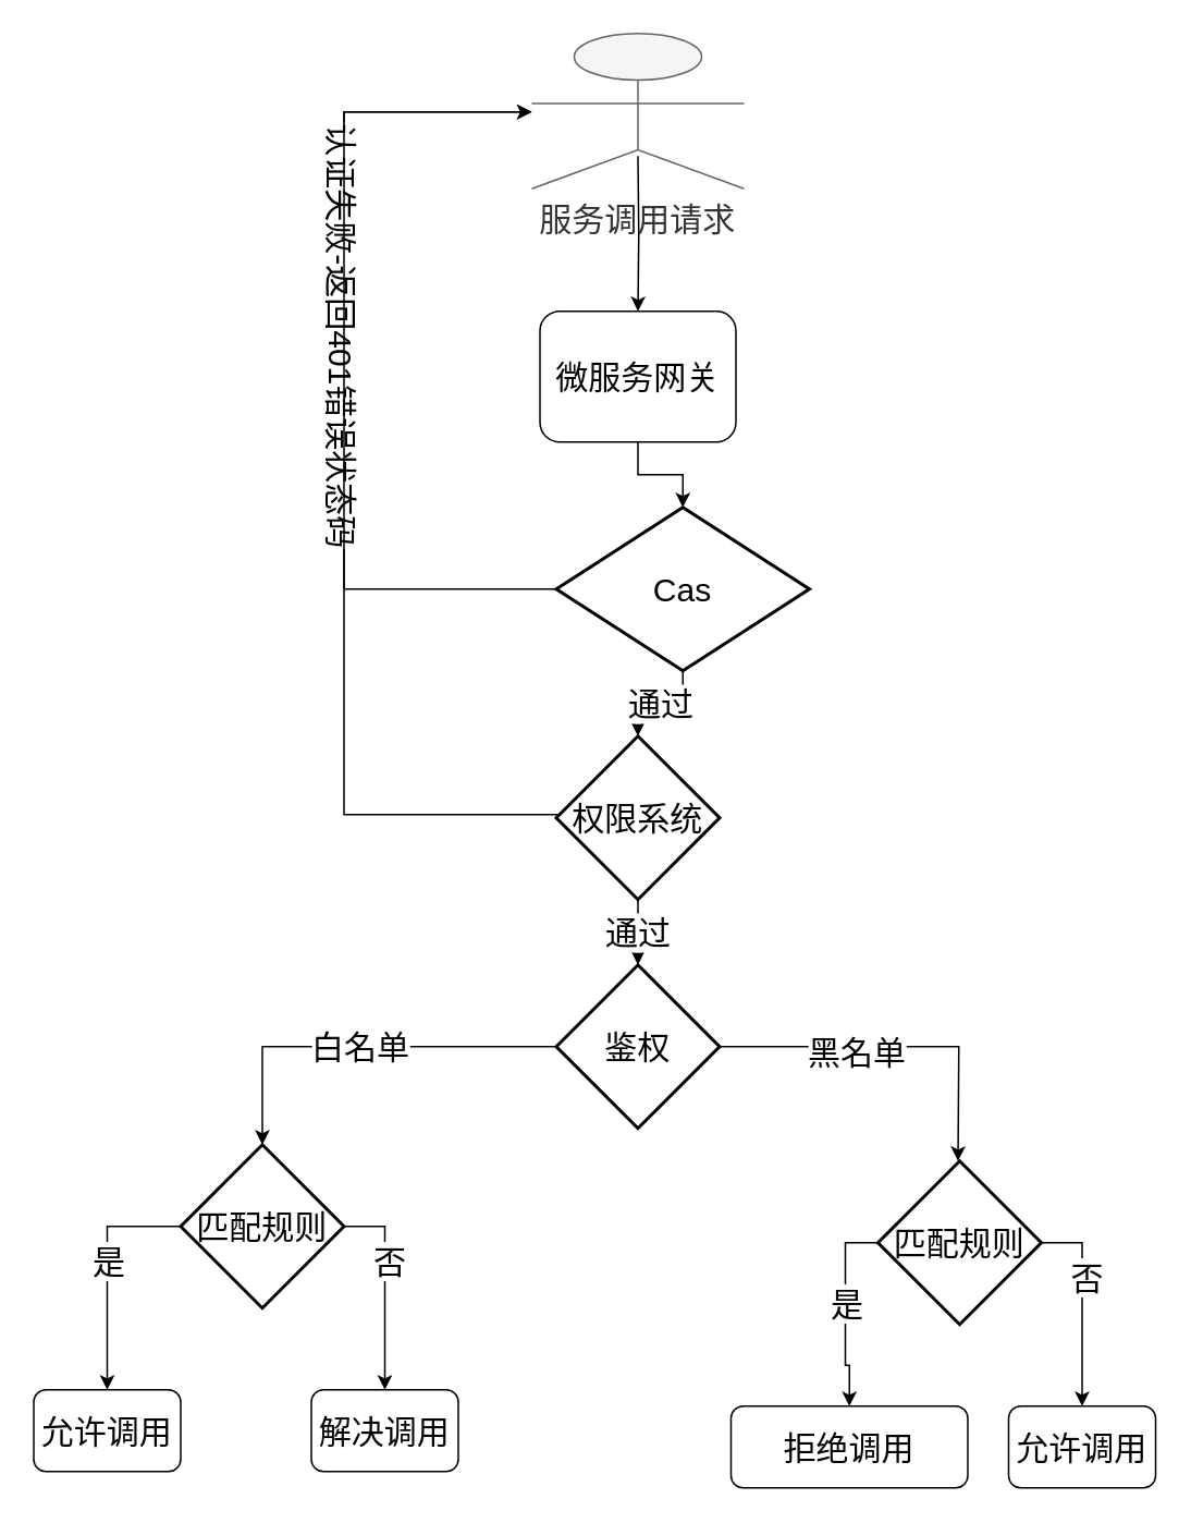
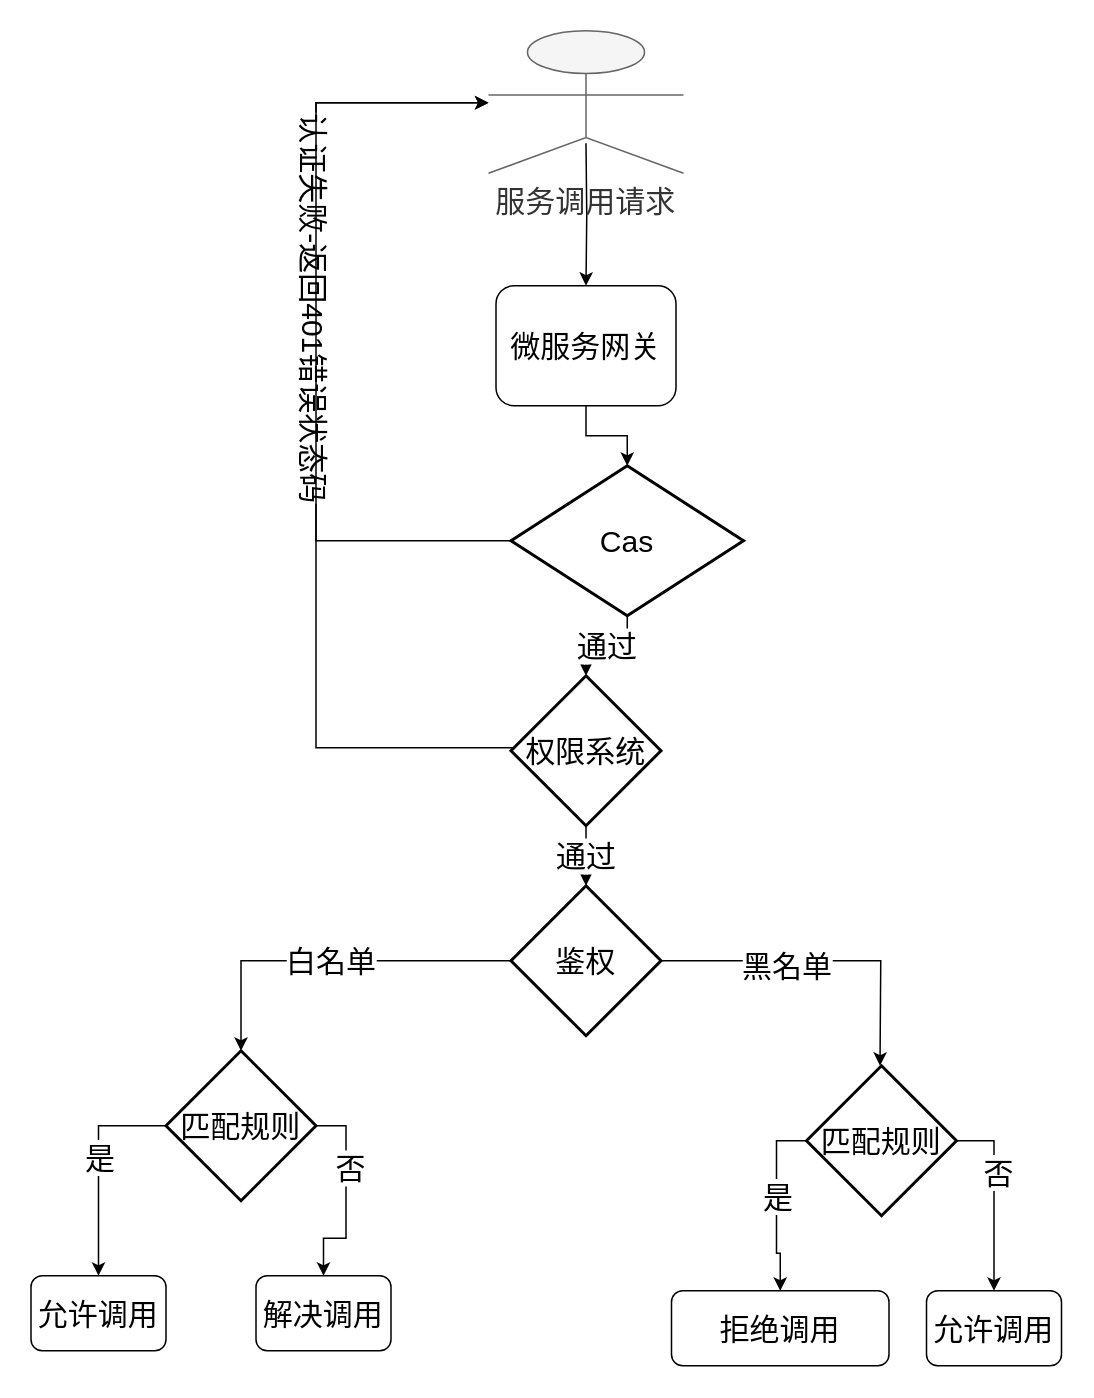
  <mxCell id="0" />
  <mxCell id="1" parent="0" />
  <mxCell id="2" style="edgeStyle=orthogonalEdgeStyle;rounded=0;orthogonalLoop=1;jettySize=auto;html=1;entryX=0.5;entryY=0;entryDx=0;entryDy=0;fontSize=20;" edge="1" parent="1" target="5"><mxGeometry relative="1" as="geometry"><mxPoint x="390" y="95" as="sourcePoint" /></mxGeometry></mxCell>
  <mxCell id="3" value="服务调用请求" style="html=1;outlineConnect=0;whiteSpace=wrap;fillColor=#f5f5f5;strokeColor=#666666;verticalLabelPosition=bottom;verticalAlign=top;align=center;shape=mxgraph.archimate3.actor;fontSize=20;fontColor=#333333;" vertex="1" parent="1"><mxGeometry x="325" y="20" width="130" height="95" as="geometry" /></mxCell>
  <mxCell id="4" style="edgeStyle=orthogonalEdgeStyle;rounded=0;orthogonalLoop=1;jettySize=auto;html=1;entryX=0.5;entryY=0;entryDx=0;entryDy=0;entryPerimeter=0;fontSize=20;" edge="1" parent="1" source="5" target="9"><mxGeometry relative="1" as="geometry" /></mxCell>
  <mxCell id="5" value="微服务网关" style="shape=ext;rounded=1;html=1;whiteSpace=wrap;fontSize=20;align=center;" vertex="1" parent="1"><mxGeometry x="330" y="190" width="120" height="80" as="geometry" /></mxCell>
  <mxCell id="6" style="edgeStyle=orthogonalEdgeStyle;rounded=0;orthogonalLoop=1;jettySize=auto;html=1;fontSize=20;" edge="1" parent="1" source="9" target="3"><mxGeometry relative="1" as="geometry"><mxPoint x="325" y="48" as="targetPoint" /><Array as="points"><mxPoint x="210" y="360" /><mxPoint x="210" y="68" /></Array></mxGeometry></mxCell>
  <mxCell id="7" value="认证失败-返回401错误状态码" style="text;html=1;resizable=0;points=[];align=center;verticalAlign=middle;labelBackgroundColor=#ffffff;fontSize=20;rotation=90;" vertex="1" connectable="0" parent="6"><mxGeometry x="0.12" relative="1" as="geometry"><mxPoint y="15" as="offset" /></mxGeometry></mxCell>
  <mxCell id="8" value="通过" style="edgeStyle=orthogonalEdgeStyle;rounded=0;orthogonalLoop=1;jettySize=auto;html=1;entryX=0.5;entryY=0;entryDx=0;entryDy=0;entryPerimeter=0;fontSize=20;" edge="1" parent="1" source="9" target="21"><mxGeometry relative="1" as="geometry" /></mxCell>
  <mxCell id="9" value="Cas" style="strokeWidth=2;html=1;shape=mxgraph.flowchart.decision;whiteSpace=wrap;fontSize=20;align=center;" vertex="1" parent="1"><mxGeometry x="340" y="310" width="155" height="100" as="geometry" /></mxCell>
  <mxCell id="10" value="通过" style="edgeStyle=orthogonalEdgeStyle;rounded=0;orthogonalLoop=1;jettySize=auto;html=1;fontSize=20;" edge="1" parent="1" source="21" target="14"><mxGeometry relative="1" as="geometry" /></mxCell>
  <mxCell id="11" value="白名单" style="edgeStyle=orthogonalEdgeStyle;rounded=0;orthogonalLoop=1;jettySize=auto;html=1;fontSize=20;" edge="1" parent="1" source="14" target="19"><mxGeometry relative="1" as="geometry" /></mxCell>
  <mxCell id="12" style="edgeStyle=orthogonalEdgeStyle;rounded=0;orthogonalLoop=1;jettySize=auto;html=1;entryX=0.5;entryY=0;entryDx=0;entryDy=0;entryPerimeter=0;fontSize=20;" edge="1" parent="1" source="14"><mxGeometry relative="1" as="geometry"><mxPoint x="586" y="710" as="targetPoint" /></mxGeometry></mxCell>
  <mxCell id="13" value="黑名单" style="text;html=1;resizable=0;points=[];align=center;verticalAlign=middle;labelBackgroundColor=#ffffff;fontSize=20;" vertex="1" connectable="0" parent="12"><mxGeometry x="-0.232" y="-2" relative="1" as="geometry"><mxPoint as="offset" /></mxGeometry></mxCell>
  <mxCell id="14" value="鉴权" style="strokeWidth=2;html=1;shape=mxgraph.flowchart.decision;whiteSpace=wrap;fontSize=20;align=center;" vertex="1" parent="1"><mxGeometry x="340" y="590" width="100" height="100" as="geometry" /></mxCell>
  <mxCell id="15" value="" style="edgeStyle=orthogonalEdgeStyle;rounded=0;orthogonalLoop=1;jettySize=auto;html=1;fontSize=20;entryX=0.5;entryY=0;entryDx=0;entryDy=0;exitX=0;exitY=0.5;exitDx=0;exitDy=0;exitPerimeter=0;" edge="1" parent="1" source="19" target="22"><mxGeometry relative="1" as="geometry"><mxPoint x="30" y="750" as="targetPoint" /></mxGeometry></mxCell>
  <mxCell id="16" value="是" style="text;html=1;resizable=0;points=[];align=center;verticalAlign=middle;labelBackgroundColor=#ffffff;fontSize=20;" vertex="1" connectable="0" parent="15"><mxGeometry x="-0.261" y="13" relative="1" as="geometry"><mxPoint x="-13" y="11" as="offset" /></mxGeometry></mxCell>
  <mxCell id="17" style="edgeStyle=orthogonalEdgeStyle;rounded=0;orthogonalLoop=1;jettySize=auto;html=1;fontSize=20;exitX=1;exitY=0.5;exitDx=0;exitDy=0;exitPerimeter=0;" edge="1" parent="1" source="19" target="23"><mxGeometry relative="1" as="geometry" /></mxCell>
  <mxCell id="18" value="否" style="text;html=1;resizable=0;points=[];align=center;verticalAlign=middle;labelBackgroundColor=#ffffff;fontSize=20;" vertex="1" connectable="0" parent="17"><mxGeometry x="-0.6" y="-20" relative="1" as="geometry"><mxPoint x="22" y="20" as="offset" /></mxGeometry></mxCell>
  <mxCell id="19" value="匹配规则" style="strokeWidth=2;html=1;shape=mxgraph.flowchart.decision;whiteSpace=wrap;fontSize=20;align=center;" vertex="1" parent="1"><mxGeometry x="110" y="700" width="100" height="100" as="geometry" /></mxCell>
  <mxCell id="20" style="edgeStyle=orthogonalEdgeStyle;rounded=0;orthogonalLoop=1;jettySize=auto;html=1;fontSize=20;" edge="1" parent="1" target="3"><mxGeometry relative="1" as="geometry"><mxPoint x="330" y="48" as="targetPoint" /><mxPoint x="350" y="498" as="sourcePoint" /><Array as="points"><mxPoint x="210" y="498" /><mxPoint x="210" y="68" /></Array></mxGeometry></mxCell>
  <mxCell id="21" value="权限系统" style="strokeWidth=2;html=1;shape=mxgraph.flowchart.decision;whiteSpace=wrap;fontSize=20;align=center;" vertex="1" parent="1"><mxGeometry x="340" y="450" width="100" height="100" as="geometry" /></mxCell>
  <mxCell id="22" value="允许调用" style="shape=ext;rounded=1;html=1;whiteSpace=wrap;fontSize=20;align=center;" vertex="1" parent="1"><mxGeometry x="20" y="850" width="90" height="50" as="geometry" /></mxCell>
- <mxCell id="23" value="解决调用" style="shape=ext;rounded=1;html=1;whiteSpace=wrap;fontSize=20;align=center;" vertex="1" parent="1"><mxGeometry x="190" y="850" width="90" height="50" as="geometry" /></mxCell>
+ <mxCell id="23" value="解决调用" style="shape=ext;rounded=1;html=1;whiteSpace=wrap;fontSize=20;align=center;" vertex="1" parent="1"><mxGeometry x="170" y="850" width="90" height="50" as="geometry" /></mxCell>
  <mxCell id="24" value="" style="edgeStyle=orthogonalEdgeStyle;rounded=0;orthogonalLoop=1;jettySize=auto;html=1;fontSize=20;entryX=0.5;entryY=0;entryDx=0;entryDy=0;exitX=0;exitY=0.5;exitDx=0;exitDy=0;exitPerimeter=0;" edge="1" parent="1" source="28" target="29"><mxGeometry relative="1" as="geometry"><mxPoint x="457" y="760" as="targetPoint" /></mxGeometry></mxCell>
  <mxCell id="25" value="是" style="text;html=1;resizable=0;points=[];align=center;verticalAlign=middle;labelBackgroundColor=#ffffff;fontSize=20;" vertex="1" connectable="0" parent="24"><mxGeometry x="-0.261" y="13" relative="1" as="geometry"><mxPoint x="-13" y="11" as="offset" /></mxGeometry></mxCell>
  <mxCell id="26" style="edgeStyle=orthogonalEdgeStyle;rounded=0;orthogonalLoop=1;jettySize=auto;html=1;fontSize=20;exitX=1;exitY=0.5;exitDx=0;exitDy=0;exitPerimeter=0;" edge="1" parent="1" source="28" target="30"><mxGeometry relative="1" as="geometry" /></mxCell>
  <mxCell id="27" value="否" style="text;html=1;resizable=0;points=[];align=center;verticalAlign=middle;labelBackgroundColor=#ffffff;fontSize=20;" vertex="1" connectable="0" parent="26"><mxGeometry x="-0.6" y="-20" relative="1" as="geometry"><mxPoint x="22" y="20" as="offset" /></mxGeometry></mxCell>
  <mxCell id="28" value="匹配规则" style="strokeWidth=2;html=1;shape=mxgraph.flowchart.decision;whiteSpace=wrap;fontSize=20;align=center;" vertex="1" parent="1"><mxGeometry x="537" y="710" width="100" height="100" as="geometry" /></mxCell>
  <mxCell id="29" value="拒绝调用" style="shape=ext;rounded=1;html=1;whiteSpace=wrap;fontSize=20;align=center;" vertex="1" parent="1"><mxGeometry x="447" y="860" width="145" height="50" as="geometry" /></mxCell>
  <mxCell id="30" value="允许调用" style="shape=ext;rounded=1;html=1;whiteSpace=wrap;fontSize=20;align=center;" vertex="1" parent="1"><mxGeometry x="617" y="860" width="90" height="50" as="geometry" /></mxCell>
